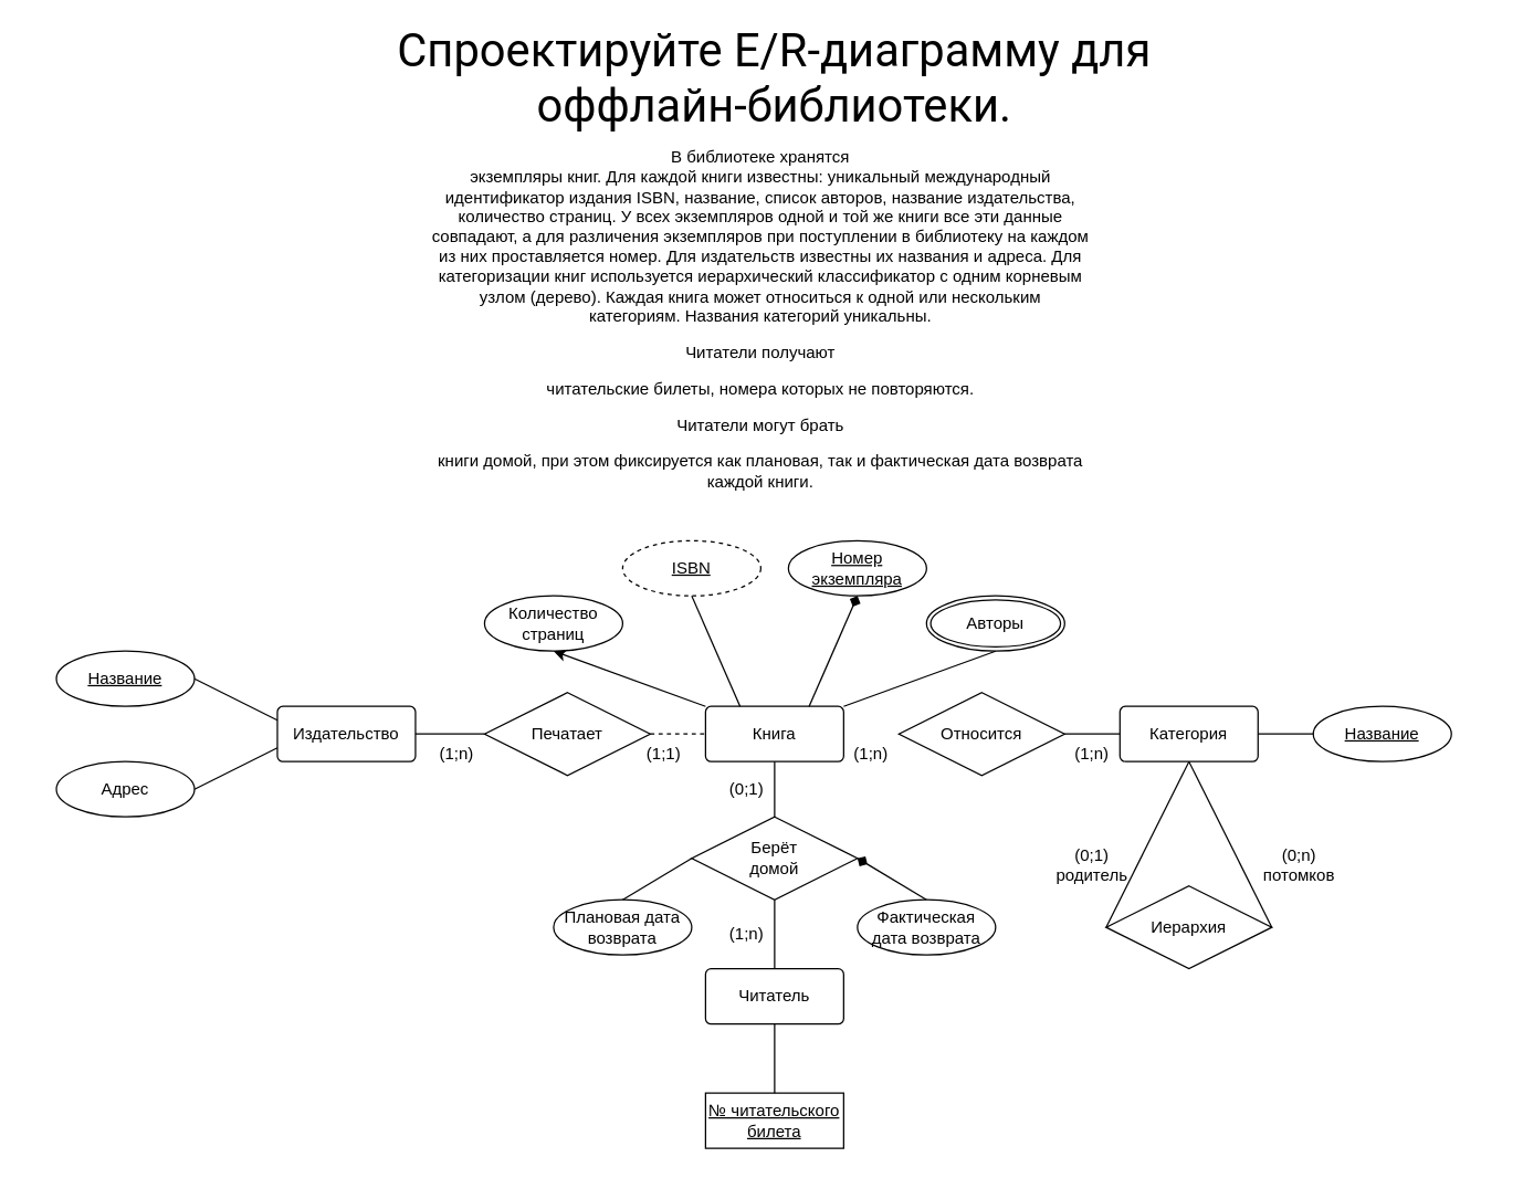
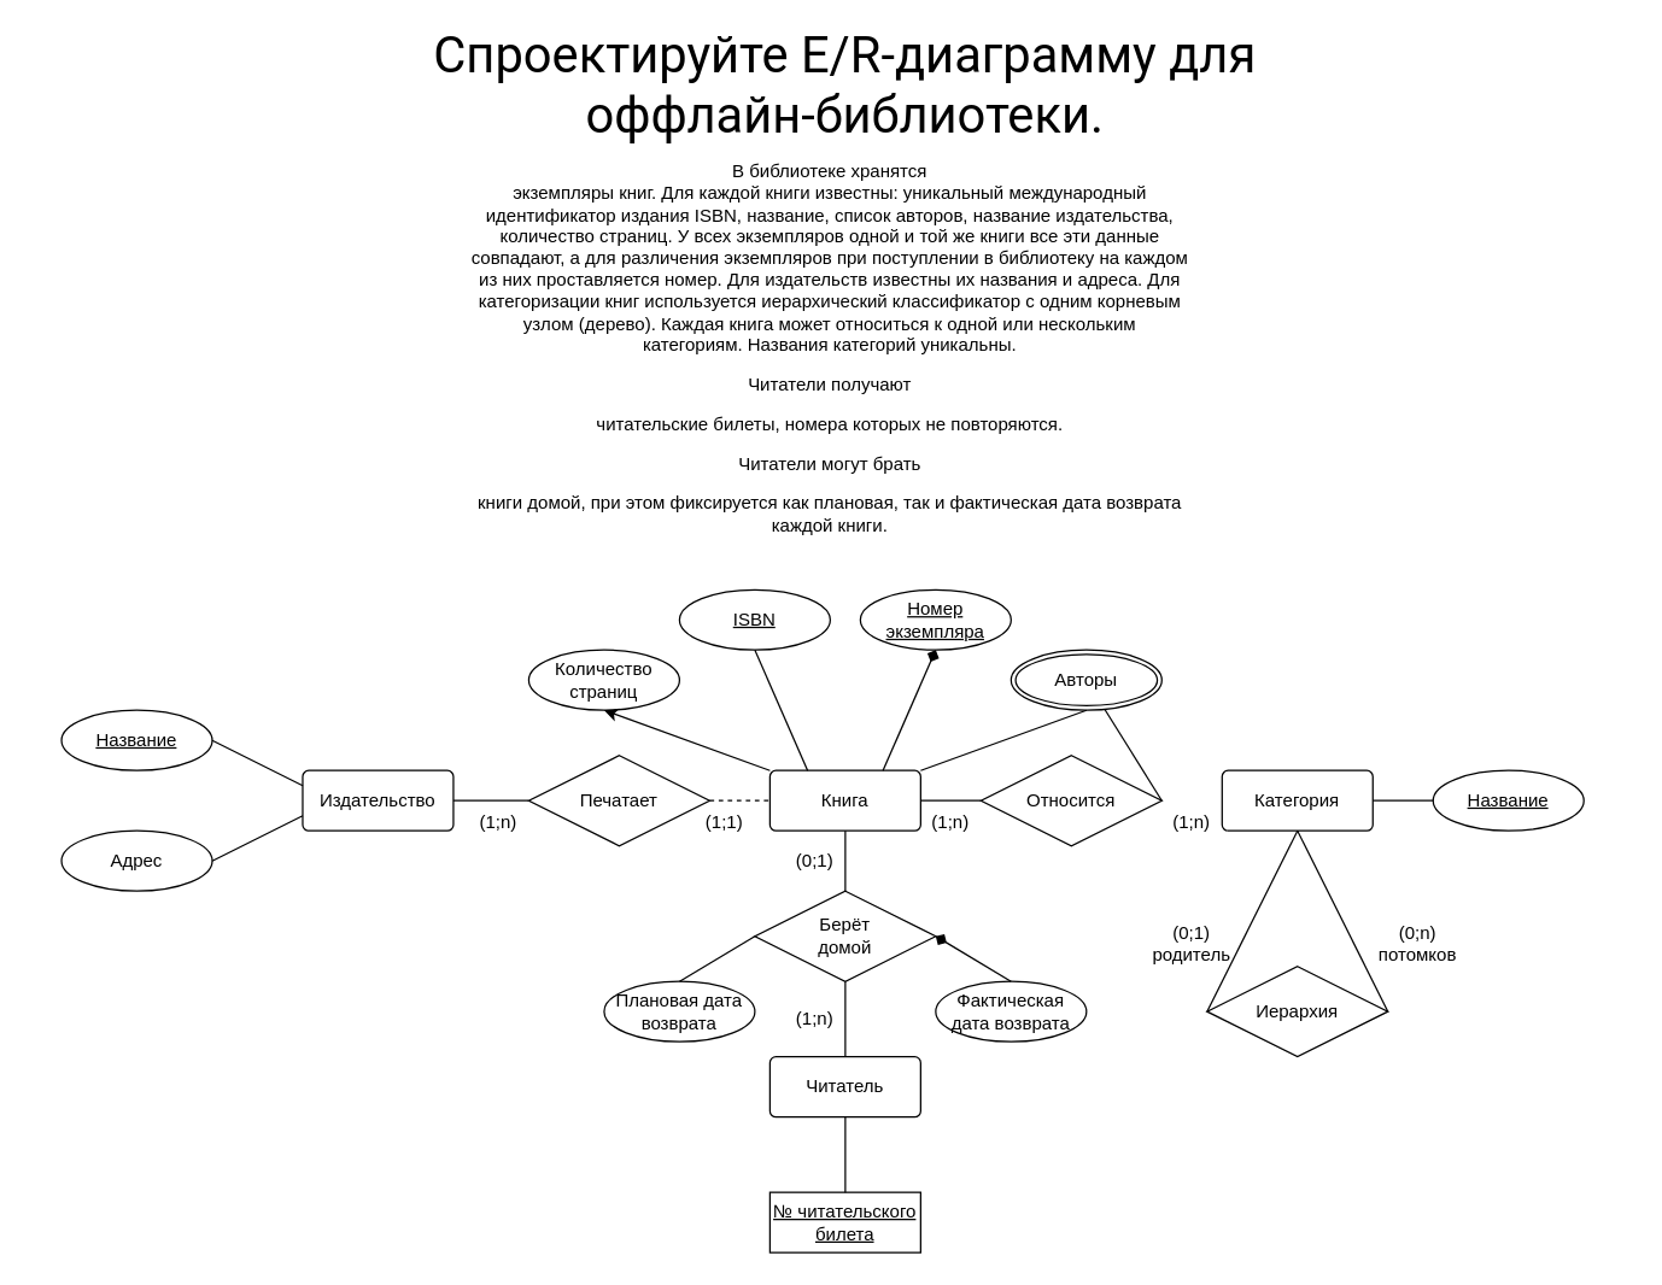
  <mxCell id="0" />
  <mxCell id="1" parent="0" />
  <mxCell id="2" value="Книга" style="rounded=1;arcSize=10;whiteSpace=wrap;html=1;align=center;" parent="1" vertex="1"><mxGeometry x="510" y="510" width="100" height="40" as="geometry" /></mxCell>
  <mxCell id="3" value="Издательство" style="rounded=1;arcSize=10;whiteSpace=wrap;html=1;align=center;" parent="1" vertex="1"><mxGeometry x="200" y="510" width="100" height="40" as="geometry" /></mxCell>
  <mxCell id="4" value="Печатает" style="shape=rhombus;perimeter=rhombusPerimeter;whiteSpace=wrap;html=1;align=center;" parent="1" vertex="1"><mxGeometry x="350" y="500" width="120" height="60" as="geometry" /></mxCell>
  <mxCell id="5" value="" style="endArrow=none;html=1;rounded=0;exitX=1;exitY=0.5;exitDx=0;exitDy=0;entryX=0;entryY=0.5;entryDx=0;entryDy=0;" parent="1" source="3" target="4" edge="1"><mxGeometry width="50" height="50" relative="1" as="geometry"><mxPoint x="480" y="530" as="sourcePoint" /><mxPoint x="530" y="480" as="targetPoint" /></mxGeometry></mxCell>
  <mxCell id="6" value="" style="endArrow=none;html=1;rounded=0;exitX=1;exitY=0.5;exitDx=0;exitDy=0;entryX=0;entryY=0.5;entryDx=0;entryDy=0;dashed=1;" parent="1" source="4" target="2" edge="1"><mxGeometry width="50" height="50" relative="1" as="geometry"><mxPoint x="490" y="540" as="sourcePoint" /><mxPoint x="540" y="490" as="targetPoint" /></mxGeometry></mxCell>
  <mxCell id="7" value="Адрес" style="ellipse;whiteSpace=wrap;html=1;align=center;" parent="1" vertex="1"><mxGeometry x="40" y="550" width="100" height="40" as="geometry" /></mxCell>
  <mxCell id="8" value="Название" style="ellipse;whiteSpace=wrap;html=1;align=center;fontStyle=4;" parent="1" vertex="1"><mxGeometry x="40" y="470" width="100" height="40" as="geometry" /></mxCell>
  <mxCell id="9" value="" style="endArrow=none;html=1;rounded=0;entryX=0;entryY=0.25;entryDx=0;entryDy=0;exitX=1;exitY=0.5;exitDx=0;exitDy=0;" parent="1" source="8" target="3" edge="1"><mxGeometry width="50" height="50" relative="1" as="geometry"><mxPoint x="140" y="510" as="sourcePoint" /><mxPoint x="190" y="460" as="targetPoint" /></mxGeometry></mxCell>
  <mxCell id="10" value="" style="endArrow=none;html=1;rounded=0;exitX=1;exitY=0.5;exitDx=0;exitDy=0;entryX=0;entryY=0.75;entryDx=0;entryDy=0;" parent="1" source="7" target="3" edge="1"><mxGeometry width="50" height="50" relative="1" as="geometry"><mxPoint x="510" y="560" as="sourcePoint" /><mxPoint x="560" y="510" as="targetPoint" /></mxGeometry></mxCell>
- <mxCell id="11" value="ISBN" style="ellipse;whiteSpace=wrap;html=1;align=center;fontStyle=4;dashed=1;" parent="1" vertex="1"><mxGeometry x="450" y="390" width="100" height="40" as="geometry" /></mxCell>
+ <mxCell id="11" value="ISBN" style="ellipse;whiteSpace=wrap;html=1;align=center;fontStyle=4;" parent="1" vertex="1"><mxGeometry x="450" y="390" width="100" height="40" as="geometry" /></mxCell>
  <mxCell id="12" value="" style="endArrow=none;html=1;rounded=0;exitX=0.5;exitY=1;exitDx=0;exitDy=0;entryX=0.25;entryY=0;entryDx=0;entryDy=0;" parent="1" source="11" target="2" edge="1"><mxGeometry width="50" height="50" relative="1" as="geometry"><mxPoint x="520" y="570" as="sourcePoint" /><mxPoint x="540" y="420" as="targetPoint" /></mxGeometry></mxCell>
  <mxCell id="13" value="Номер&lt;div&gt;экземпляра&lt;/div&gt;" style="ellipse;whiteSpace=wrap;html=1;align=center;fontStyle=4;" parent="1" vertex="1"><mxGeometry x="570" y="390" width="100" height="40" as="geometry" /></mxCell>
  <mxCell id="14" value="" style="endArrow=diamond;html=1;rounded=0;entryX=0.5;entryY=1;entryDx=0;entryDy=0;exitX=0.75;exitY=0;exitDx=0;exitDy=0;" parent="1" source="2" target="13" edge="1"><mxGeometry width="50" height="50" relative="1" as="geometry"><mxPoint x="570" y="420" as="sourcePoint" /><mxPoint x="580" y="530" as="targetPoint" /></mxGeometry></mxCell>
  <mxCell id="15" value="Авторы" style="ellipse;shape=doubleEllipse;margin=3;whiteSpace=wrap;html=1;align=center;" parent="1" vertex="1"><mxGeometry x="670" y="430" width="100" height="40" as="geometry" /></mxCell>
  <mxCell id="16" value="" style="endArrow=none;html=1;rounded=0;entryX=0.5;entryY=1;entryDx=0;entryDy=0;exitX=1;exitY=0;exitDx=0;exitDy=0;" parent="1" source="2" target="15" edge="1"><mxGeometry width="50" height="50" relative="1" as="geometry"><mxPoint x="540" y="590" as="sourcePoint" /><mxPoint x="590" y="540" as="targetPoint" /></mxGeometry></mxCell>
  <mxCell id="17" value="Количество&lt;div&gt;страниц&lt;/div&gt;" style="ellipse;whiteSpace=wrap;html=1;align=center;" parent="1" vertex="1"><mxGeometry x="350" y="430" width="100" height="40" as="geometry" /></mxCell>
  <mxCell id="18" value="" style="endArrow=classic;html=1;rounded=0;entryX=0.5;entryY=1;entryDx=0;entryDy=0;exitX=0;exitY=0;exitDx=0;exitDy=0;" parent="1" source="2" target="17" edge="1"><mxGeometry width="50" height="50" relative="1" as="geometry"><mxPoint x="520" y="460" as="sourcePoint" /><mxPoint x="600" y="550" as="targetPoint" /></mxGeometry></mxCell>
  <mxCell id="19" value="Категория" style="rounded=1;arcSize=10;whiteSpace=wrap;html=1;align=center;" parent="1" vertex="1"><mxGeometry x="810" y="510" width="100" height="40" as="geometry" /></mxCell>
  <mxCell id="20" value="Относится" style="shape=rhombus;perimeter=rhombusPerimeter;whiteSpace=wrap;html=1;align=center;" parent="1" vertex="1"><mxGeometry x="650" y="500" width="120" height="60" as="geometry" /></mxCell>
- <mxCell id="22" value="" style="endArrow=none;html=1;rounded=0;entryX=0;entryY=0.5;entryDx=0;entryDy=0;exitX=1;exitY=0.5;exitDx=0;exitDy=0;" parent="1" source="20" target="19" edge="1"><mxGeometry width="50" height="50" relative="1" as="geometry"><mxPoint x="570" y="620" as="sourcePoint" /><mxPoint x="620" y="570" as="targetPoint" /></mxGeometry></mxCell>
+ <mxCell id="21" value="" style="endArrow=none;html=1;rounded=0;entryX=1;entryY=0.5;entryDx=0;entryDy=0;exitX=0;exitY=0.5;exitDx=0;exitDy=0;" parent="1" source="20" target="2" edge="1"><mxGeometry width="50" height="50" relative="1" as="geometry"><mxPoint x="560" y="610" as="sourcePoint" /><mxPoint x="610" y="560" as="targetPoint" /></mxGeometry></mxCell>
+ <mxCell id="22" value="" style="endArrow=none;html=1;rounded=0;exitX=1;exitY=0.5;exitDx=0;exitDy=0;" parent="1" source="20" target="15" edge="1"><mxGeometry width="50" height="50" relative="1" as="geometry"><mxPoint x="570" y="620" as="sourcePoint" /><mxPoint x="620" y="570" as="targetPoint" /></mxGeometry></mxCell>
  <mxCell id="23" value="Название" style="ellipse;whiteSpace=wrap;html=1;align=center;fontStyle=4;" parent="1" vertex="1"><mxGeometry x="950" y="510" width="100" height="40" as="geometry" /></mxCell>
  <mxCell id="24" value="Иерархия" style="shape=rhombus;perimeter=rhombusPerimeter;whiteSpace=wrap;html=1;align=center;" parent="1" vertex="1"><mxGeometry x="800" y="640" width="120" height="60" as="geometry" /></mxCell>
  <mxCell id="25" value="" style="endArrow=none;html=1;rounded=0;exitX=0.5;exitY=1;exitDx=0;exitDy=0;entryX=0;entryY=0.5;entryDx=0;entryDy=0;" parent="1" source="19" target="24" edge="1"><mxGeometry width="50" height="50" relative="1" as="geometry"><mxPoint x="940" y="540" as="sourcePoint" /><mxPoint x="990" y="490" as="targetPoint" /></mxGeometry></mxCell>
  <mxCell id="26" value="" style="endArrow=none;html=1;rounded=0;entryX=0.5;entryY=1;entryDx=0;entryDy=0;exitX=1;exitY=0.5;exitDx=0;exitDy=0;" parent="1" source="24" target="19" edge="1"><mxGeometry width="50" height="50" relative="1" as="geometry"><mxPoint x="950" y="550" as="sourcePoint" /><mxPoint x="1000" y="500" as="targetPoint" /></mxGeometry></mxCell>
  <mxCell id="27" value="(0;1)&lt;div&gt;родитель&lt;/div&gt;" style="text;html=1;align=center;verticalAlign=middle;whiteSpace=wrap;rounded=0;" parent="1" vertex="1"><mxGeometry x="760" y="610" width="60" height="30" as="geometry" /></mxCell>
  <mxCell id="28" value="(0;n)&lt;div&gt;потомков&lt;/div&gt;" style="text;html=1;align=center;verticalAlign=middle;whiteSpace=wrap;rounded=0;" parent="1" vertex="1"><mxGeometry x="910" y="610" width="60" height="30" as="geometry" /></mxCell>
  <mxCell id="29" value="" style="endArrow=none;html=1;rounded=0;exitX=1;exitY=0.5;exitDx=0;exitDy=0;entryX=0;entryY=0.5;entryDx=0;entryDy=0;" parent="1" source="19" target="23" edge="1"><mxGeometry width="50" height="50" relative="1" as="geometry"><mxPoint x="960" y="560" as="sourcePoint" /><mxPoint x="1010" y="510" as="targetPoint" /></mxGeometry></mxCell>
  <mxCell id="30" value="Читатель" style="rounded=1;arcSize=10;whiteSpace=wrap;html=1;align=center;" parent="1" vertex="1"><mxGeometry x="510" y="700" width="100" height="40" as="geometry" /></mxCell>
  <mxCell id="31" value="№ читательского&lt;div&gt;билета&lt;/div&gt;" style="whiteSpace=wrap;html=1;align=center;fontStyle=4;rounded=0;" parent="1" vertex="1"><mxGeometry x="510" y="790" width="100" height="40" as="geometry" /></mxCell>
  <mxCell id="32" value="" style="endArrow=none;html=1;rounded=0;exitX=0.5;exitY=1;exitDx=0;exitDy=0;entryX=0.5;entryY=0;entryDx=0;entryDy=0;" parent="1" source="30" target="31" edge="1"><mxGeometry width="50" height="50" relative="1" as="geometry"><mxPoint x="750" y="570" as="sourcePoint" /><mxPoint x="800" y="520" as="targetPoint" /></mxGeometry></mxCell>
  <mxCell id="33" value="Берёт&lt;div&gt;домой&lt;/div&gt;" style="shape=rhombus;perimeter=rhombusPerimeter;whiteSpace=wrap;html=1;align=center;" parent="1" vertex="1"><mxGeometry x="500" y="590" width="120" height="60" as="geometry" /></mxCell>
  <mxCell id="34" value="" style="endArrow=none;html=1;rounded=0;exitX=0.5;exitY=0;exitDx=0;exitDy=0;entryX=0.5;entryY=1;entryDx=0;entryDy=0;" parent="1" source="30" target="33" edge="1"><mxGeometry width="50" height="50" relative="1" as="geometry"><mxPoint x="760" y="580" as="sourcePoint" /><mxPoint x="810" y="530" as="targetPoint" /></mxGeometry></mxCell>
  <mxCell id="35" value="" style="endArrow=none;html=1;rounded=0;exitX=0.5;exitY=0;exitDx=0;exitDy=0;entryX=0.5;entryY=1;entryDx=0;entryDy=0;" parent="1" source="33" target="2" edge="1"><mxGeometry width="50" height="50" relative="1" as="geometry"><mxPoint x="770" y="590" as="sourcePoint" /><mxPoint x="820" y="540" as="targetPoint" /></mxGeometry></mxCell>
  <mxCell id="36" value="Плановая дата&lt;div&gt;возврата&lt;/div&gt;" style="ellipse;whiteSpace=wrap;html=1;align=center;" parent="1" vertex="1"><mxGeometry x="400" y="650" width="100" height="40" as="geometry" /></mxCell>
  <mxCell id="37" value="Фактическая&lt;div&gt;дата возврата&lt;/div&gt;" style="ellipse;whiteSpace=wrap;html=1;align=center;" parent="1" vertex="1"><mxGeometry x="620" y="650" width="100" height="40" as="geometry" /></mxCell>
  <mxCell id="38" value="" style="endArrow=diamond;html=1;rounded=0;entryX=1;entryY=0.5;entryDx=0;entryDy=0;exitX=0.5;exitY=0;exitDx=0;exitDy=0;" parent="1" source="37" target="33" edge="1"><mxGeometry width="50" height="50" relative="1" as="geometry"><mxPoint x="610" y="660" as="sourcePoint" /><mxPoint x="660" y="610" as="targetPoint" /></mxGeometry></mxCell>
  <mxCell id="39" value="" style="endArrow=none;html=1;rounded=0;entryX=0;entryY=0.5;entryDx=0;entryDy=0;exitX=0.5;exitY=0;exitDx=0;exitDy=0;" parent="1" source="36" target="33" edge="1"><mxGeometry width="50" height="50" relative="1" as="geometry"><mxPoint x="610" y="660" as="sourcePoint" /><mxPoint x="660" y="610" as="targetPoint" /></mxGeometry></mxCell>
  <mxCell id="40" value="(1;n)" style="text;html=1;align=center;verticalAlign=middle;whiteSpace=wrap;rounded=0;" parent="1" vertex="1"><mxGeometry x="300" y="530" width="60" height="30" as="geometry" /></mxCell>
  <mxCell id="41" value="(1;n)" style="text;html=1;align=center;verticalAlign=middle;whiteSpace=wrap;rounded=0;" parent="1" vertex="1"><mxGeometry x="760" y="530" width="60" height="30" as="geometry" /></mxCell>
  <mxCell id="42" value="(1;n)" style="text;html=1;align=center;verticalAlign=middle;whiteSpace=wrap;rounded=0;" parent="1" vertex="1"><mxGeometry x="510" y="660" width="60" height="30" as="geometry" /></mxCell>
  <mxCell id="43" value="(0;1)" style="text;html=1;align=center;verticalAlign=middle;whiteSpace=wrap;rounded=0;" parent="1" vertex="1"><mxGeometry x="510" y="555" width="60" height="30" as="geometry" /></mxCell>
  <mxCell id="44" value="(1;1)" style="text;html=1;align=center;verticalAlign=middle;whiteSpace=wrap;rounded=0;" parent="1" vertex="1"><mxGeometry x="450" y="530" width="60" height="30" as="geometry" /></mxCell>
  <mxCell id="45" value="(1;n)" style="text;html=1;align=center;verticalAlign=middle;whiteSpace=wrap;rounded=0;" parent="1" vertex="1"><mxGeometry x="600" y="530" width="60" height="30" as="geometry" /></mxCell>
  <mxCell id="46" value="&lt;h1&gt;&lt;span style=&quot;font-family: Roboto; font-size: 25pt; background-color: initial; font-weight: normal;&quot;&gt;Спроектируйте E/R-диаграмму для оффлайн-библиотеки.&lt;/span&gt;&lt;/h1&gt;" style="text;html=1;align=center;verticalAlign=middle;whiteSpace=wrap;rounded=0;" vertex="1" parent="1"><mxGeometry x="215" y="20" width="690" height="70" as="geometry" /></mxCell>
  <mxCell id="47" value="&lt;p class=&quot;MsoNormal&quot;&gt;&lt;span style=&quot;mso-fareast-language:RU&quot;&gt;В библиотеке хранятся&lt;br&gt;экземпляры книг. Для каждой книги известны: уникальный международный&lt;br&gt;идентификатор издания ISBN, название, список авторов, название издательства,&lt;br&gt;количество страниц. У всех экземпляров одной и той же книги все эти данные&lt;br&gt;совпадают, а для различения экземпляров при поступлении в библиотеку на каждом&lt;br&gt;из них проставляется номер. Для издательств известны их названия и адреса. Для&lt;br&gt;категоризации книг используется иерархический классификатор с одним корневым&lt;br&gt;узлом (дерево). Каждая книга может относиться к одной или нескольким&lt;br&gt;категориям. Названия категорий уникальны.&lt;/span&gt;&lt;/p&gt;&lt;p class=&quot;MsoNormal&quot;&gt;&lt;span style=&quot;background-color: initial;&quot;&gt;Читатели получают&lt;/span&gt;&lt;/p&gt;&lt;p class=&quot;MsoNormal&quot;&gt;&lt;span style=&quot;mso-fareast-language:RU&quot;&gt;читательские билеты, номера которых не повторяются.&lt;/span&gt;&lt;/p&gt;&lt;p class=&quot;MsoNormal&quot;&gt;&lt;span style=&quot;background-color: initial;&quot;&gt;Читатели могут брать&lt;/span&gt;&lt;/p&gt;&lt;p class=&quot;MsoNormal&quot;&gt;&lt;span style=&quot;mso-fareast-language:RU&quot;&gt;книги домой, при этом фиксируется как плановая, так и фактическая дата возврата&lt;br&gt;каждой книги.&lt;/span&gt;&lt;/p&gt;" style="text;html=1;align=center;verticalAlign=middle;whiteSpace=wrap;rounded=0;" vertex="1" parent="1"><mxGeometry x="20" y="100" width="1060" height="260" as="geometry" /></mxCell>
